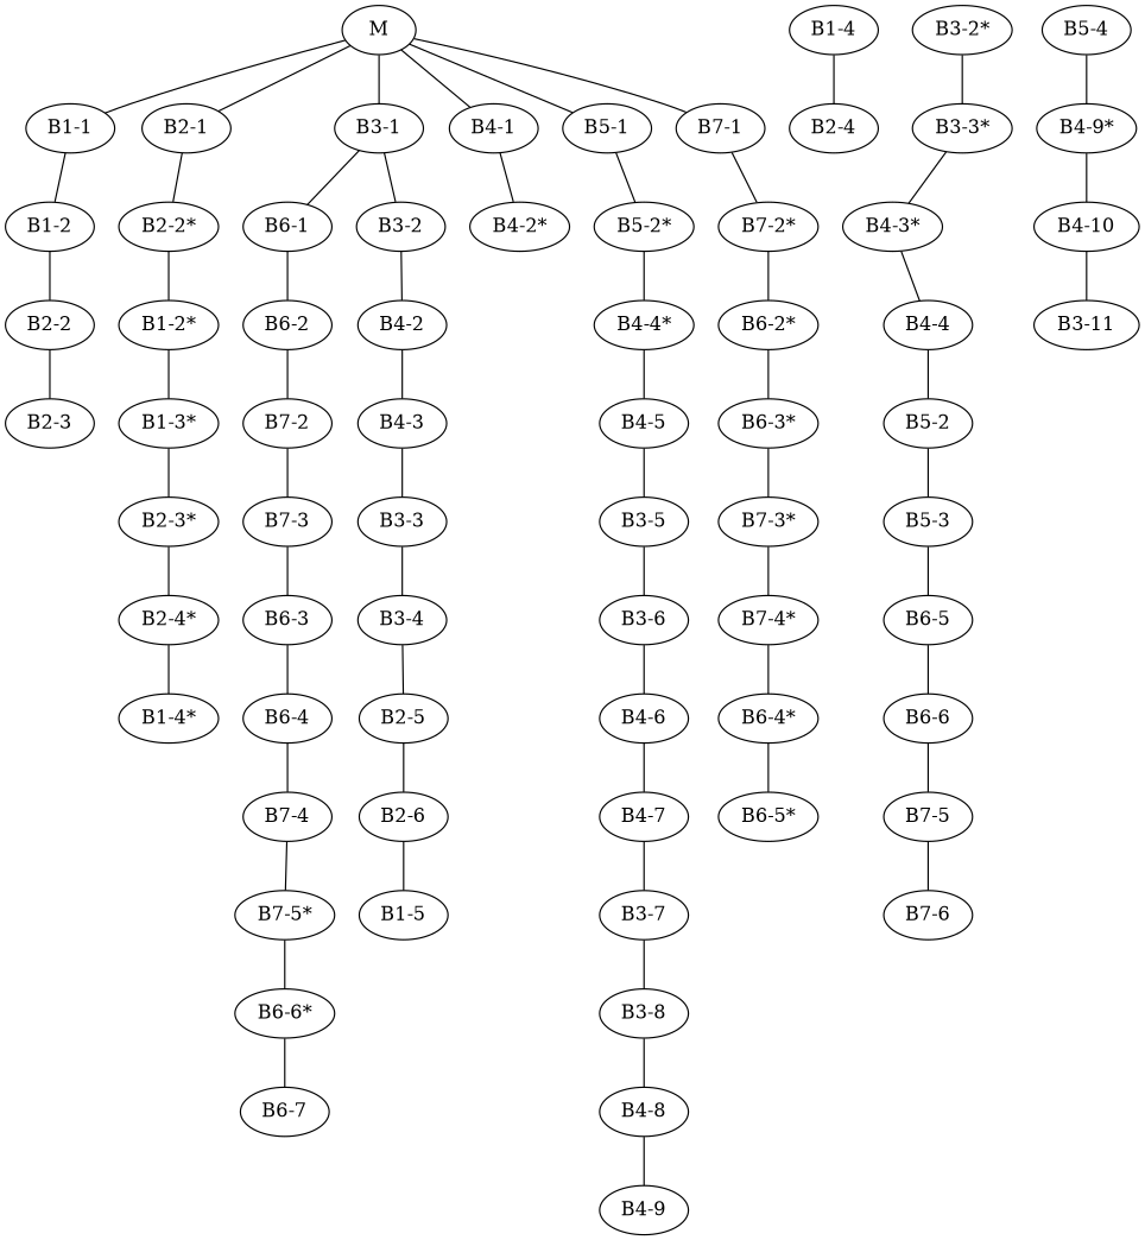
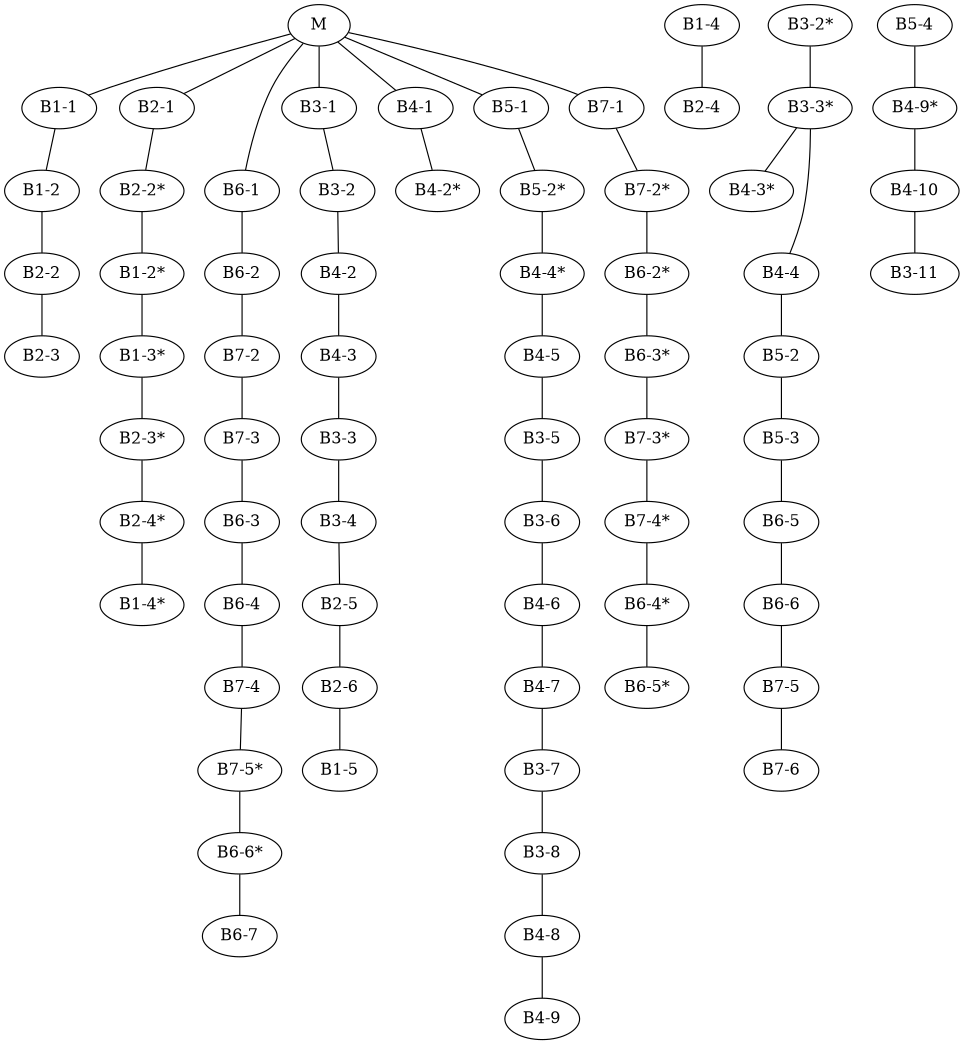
  graph {
    M
    "B1-1"
    "B2-1"
    "B3-1"
    "B4-1"
    "B5-1"
    "B6-1"
    "B7-1"
    "B1-2"
    "B2-2*"
    "B3-2"
    "B4-2*"
    "B5-2*"
    "B6-2"
    "B7-2*"
    "B2-2"
    "B2-3"
    "B1-4"
    "B2-4"
    "B1-2*"
    "B1-3*"
    "B2-3*"
    "B2-4*"
    "B1-4*"
    "B4-2"
    "B4-3"
    "B3-3"
    "B3-4"
    "B2-5"
    "B2-6"
    "B1-5"
    "B3-2*"
    "B3-3*"
    "B4-3*"
    "B4-4"
    "B5-2"
    "B5-3"
    "B6-5"
    "B6-6"
    "B7-5"
    "B7-6"
    "B4-4*"
    "B4-5"
    "B3-5"
    "B3-6"
    "B4-6"
    "B4-7"
    "B3-7"
    "B3-8"
    "B4-8"
    "B4-9"
    "B7-2"
    "B7-3"
    "B6-3"
    "B6-4"
    "B7-4"
    "B7-5*"
    "B6-6*"
    "B6-7"
    "B6-2*"
    "B6-3*"
    "B7-3*"
    "B7-4*"
    "B6-4*"
    "B6-5*"
    "B5-4"
    "B4-9*"
    "B4-10"
    "B3-11"
    M -- "B1-1"
    M -- "B2-1"
    M -- "B3-1"
    M -- "B4-1"
    M -- "B5-1"
-   "B3-1" -- "B6-1"
+   M -- "B6-1"
    M -- "B7-1"
    "B1-1" -- "B1-2"
    "B2-1" -- "B2-2*"
    "B3-1" -- "B3-2"
    "B4-1" -- "B4-2*"
    "B5-1" -- "B5-2*"
    "B6-1" -- "B6-2"
    "B7-1" -- "B7-2*"
    "B1-2" -- "B2-2"
    "B2-2*" -- "B1-2*"
    "B3-2" -- "B4-2"
    "B5-2*" -- "B4-4*"
    "B6-2" -- "B7-2"
    "B7-2*" -- "B6-2*"
    "B2-2" -- "B2-3"
    "B1-4" -- "B2-4"
    "B1-2*" -- "B1-3*"
    "B1-3*" -- "B2-3*"
    "B2-3*" -- "B2-4*"
    "B2-4*" -- "B1-4*"
    "B4-2" -- "B4-3"
    "B4-3" -- "B3-3"
    "B3-3" -- "B3-4"
    "B3-4" -- "B2-5"
    "B2-5" -- "B2-6"
    "B2-6" -- "B1-5"
    "B3-2*" -- "B3-3*"
    "B3-3*" -- "B4-3*"
-   "B4-3*" -- "B4-4"
+   "B3-3*" -- "B4-4"
    "B4-4" -- "B5-2"
    "B5-2" -- "B5-3"
    "B5-3" -- "B6-5"
    "B6-5" -- "B6-6"
    "B6-6" -- "B7-5"
    "B7-5" -- "B7-6"
    "B4-4*" -- "B4-5"
    "B4-5" -- "B3-5"
    "B3-5" -- "B3-6"
    "B3-6" -- "B4-6"
    "B4-6" -- "B4-7"
    "B4-7" -- "B3-7"
    "B3-7" -- "B3-8"
    "B3-8" -- "B4-8"
    "B4-8" -- "B4-9"
    "B7-2" -- "B7-3"
    "B7-3" -- "B6-3"
    "B6-3" -- "B6-4"
    "B6-4" -- "B7-4"
    "B7-4" -- "B7-5*"
    "B7-5*" -- "B6-6*"
    "B6-6*" -- "B6-7"
    "B6-2*" -- "B6-3*"
    "B6-3*" -- "B7-3*"
    "B7-3*" -- "B7-4*"
    "B7-4*" -- "B6-4*"
    "B6-4*" -- "B6-5*"
    "B5-4" -- "B4-9*"
    "B4-9*" -- "B4-10"
    "B4-10" -- "B3-11"
  }
